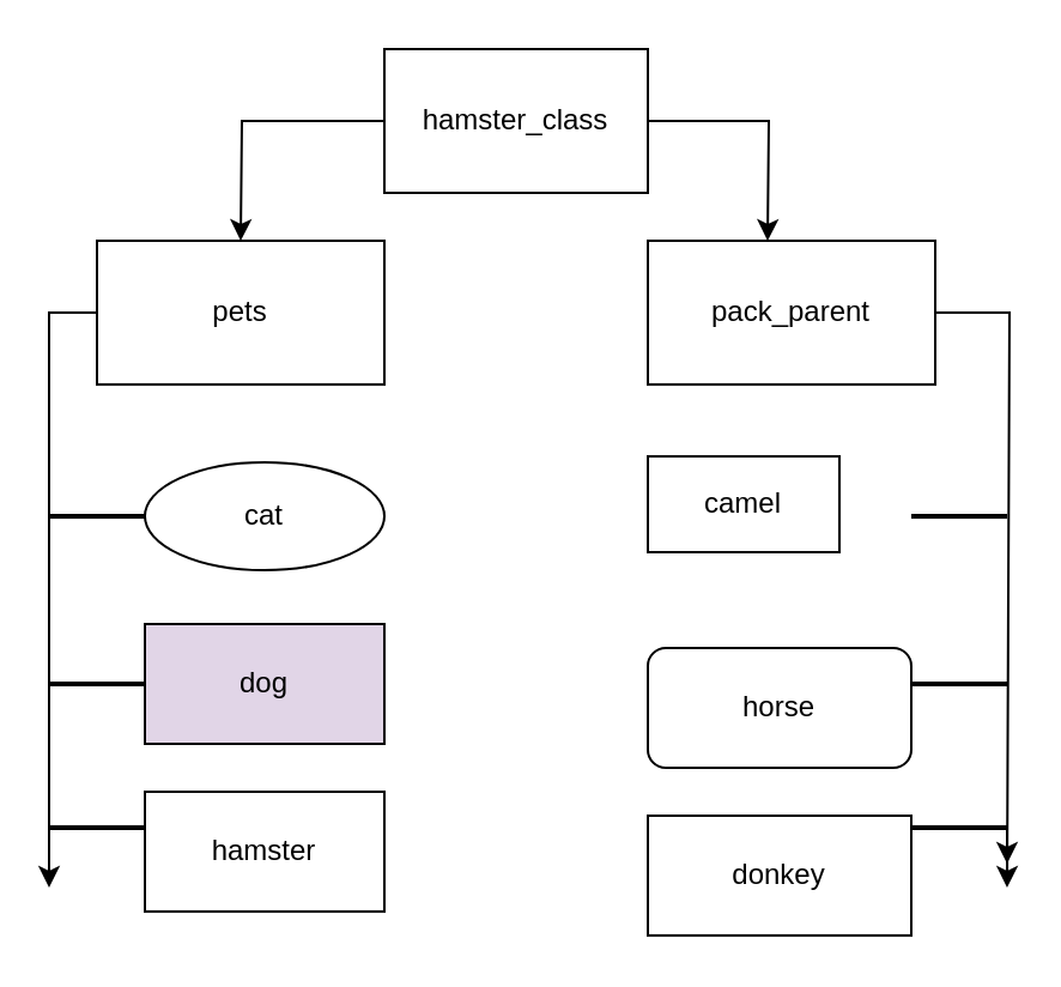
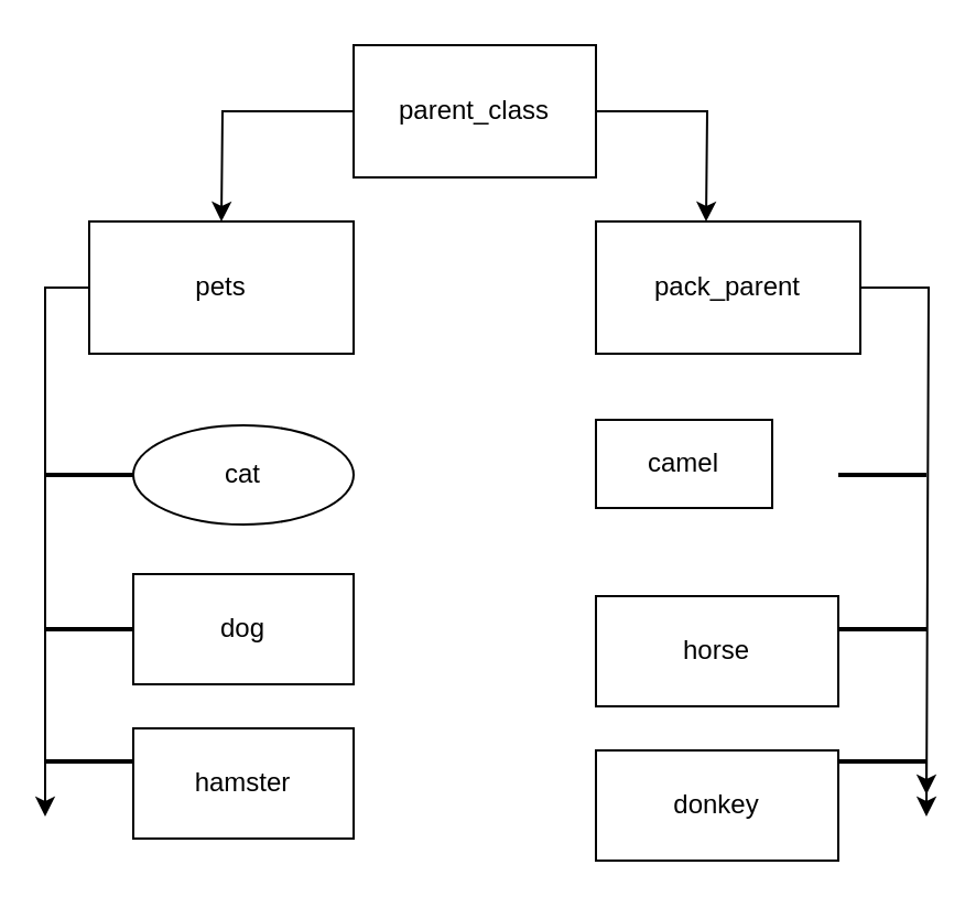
  <mxCell id="0" />
  <mxCell id="1" parent="0" />
  <mxCell id="2" style="edgeStyle=orthogonalEdgeStyle;rounded=0;orthogonalLoop=1;jettySize=auto;html=1;" edge="1" parent="1" source="4"><mxGeometry relative="1" as="geometry"><mxPoint x="320" y="100" as="targetPoint" /></mxGeometry></mxCell>
  <mxCell id="3" style="edgeStyle=orthogonalEdgeStyle;rounded=0;orthogonalLoop=1;jettySize=auto;html=1;" edge="1" parent="1" source="4"><mxGeometry relative="1" as="geometry"><mxPoint x="100" y="100" as="targetPoint" /></mxGeometry></mxCell>
- <mxCell id="4" value="&lt;font style=&quot;vertical-align: inherit;&quot;&gt;&lt;font style=&quot;vertical-align: inherit;&quot;&gt;hamster_class&lt;/font&gt;&lt;/font&gt;" style="rounded=0;whiteSpace=wrap;html=1;" vertex="1" parent="1"><mxGeometry x="160" y="20" width="110" height="60" as="geometry" /></mxCell>
+ <mxCell id="4" value="&lt;font style=&quot;vertical-align: inherit;&quot;&gt;&lt;font style=&quot;vertical-align: inherit;&quot;&gt;parent_class&lt;/font&gt;&lt;/font&gt;" style="rounded=0;whiteSpace=wrap;html=1;" vertex="1" parent="1"><mxGeometry x="160" y="20" width="110" height="60" as="geometry" /></mxCell>
  <mxCell id="5" style="edgeStyle=orthogonalEdgeStyle;rounded=0;orthogonalLoop=1;jettySize=auto;html=1;" edge="1" parent="1" source="6"><mxGeometry relative="1" as="geometry"><mxPoint x="420" y="370" as="targetPoint" /><Array as="points"><mxPoint x="421" y="130" /></Array></mxGeometry></mxCell>
  <mxCell id="6" value="&lt;font style=&quot;vertical-align: inherit;&quot;&gt;&lt;font style=&quot;vertical-align: inherit;&quot;&gt;&lt;font style=&quot;vertical-align: inherit;&quot;&gt;&lt;font style=&quot;vertical-align: inherit;&quot;&gt;&lt;font style=&quot;vertical-align: inherit;&quot;&gt;&lt;font style=&quot;vertical-align: inherit;&quot;&gt;pack_parent&lt;/font&gt;&lt;/font&gt;&lt;/font&gt;&lt;/font&gt;&lt;/font&gt;&lt;/font&gt;" style="rounded=0;whiteSpace=wrap;html=1;" vertex="1" parent="1"><mxGeometry x="270" y="100" width="120" height="60" as="geometry" /></mxCell>
  <mxCell id="7" style="edgeStyle=orthogonalEdgeStyle;rounded=0;orthogonalLoop=1;jettySize=auto;html=1;" edge="1" parent="1" source="8"><mxGeometry relative="1" as="geometry"><mxPoint x="20" y="370" as="targetPoint" /></mxGeometry></mxCell>
  <mxCell id="8" value="&lt;font style=&quot;vertical-align: inherit;&quot;&gt;&lt;font style=&quot;vertical-align: inherit;&quot;&gt;pets&lt;/font&gt;&lt;/font&gt;" style="rounded=0;whiteSpace=wrap;html=1;" vertex="1" parent="1"><mxGeometry x="40" y="100" width="120" height="60" as="geometry" /></mxCell>
  <mxCell id="9" value="" style="line;strokeWidth=2;html=1;" vertex="1" parent="1"><mxGeometry x="380" y="210" width="40" height="10" as="geometry" /></mxCell>
  <mxCell id="10" value="" style="line;strokeWidth=2;html=1;" vertex="1" parent="1"><mxGeometry x="380" y="280" width="40" height="10" as="geometry" /></mxCell>
  <mxCell id="11" style="edgeStyle=orthogonalEdgeStyle;rounded=0;orthogonalLoop=1;jettySize=auto;html=1;exitX=1;exitY=0.5;exitDx=0;exitDy=0;exitPerimeter=0;" edge="1" parent="1" source="12"><mxGeometry relative="1" as="geometry"><mxPoint x="420" y="360" as="targetPoint" /></mxGeometry></mxCell>
  <mxCell id="12" value="" style="line;strokeWidth=2;html=1;" vertex="1" parent="1"><mxGeometry x="380" y="340" width="40" height="10" as="geometry" /></mxCell>
  <mxCell id="13" value="&lt;font style=&quot;vertical-align: inherit;&quot;&gt;&lt;font style=&quot;vertical-align: inherit;&quot;&gt;сamel&lt;/font&gt;&lt;/font&gt;" style="rounded=0;whiteSpace=wrap;html=1;" vertex="1" parent="1"><mxGeometry x="270" y="190" width="80" height="40" as="geometry" /></mxCell>
- <mxCell id="14" value="&lt;font style=&quot;vertical-align: inherit;&quot;&gt;&lt;font style=&quot;vertical-align: inherit;&quot;&gt;horse&lt;/font&gt;&lt;/font&gt;" style="whiteSpace=wrap;html=1;rounded=1;" vertex="1" parent="1"><mxGeometry x="270" y="270" width="110" height="50" as="geometry" /></mxCell>
+ <mxCell id="14" value="&lt;font style=&quot;vertical-align: inherit;&quot;&gt;&lt;font style=&quot;vertical-align: inherit;&quot;&gt;horse&lt;/font&gt;&lt;/font&gt;" style="rounded=0;whiteSpace=wrap;html=1;" vertex="1" parent="1"><mxGeometry x="270" y="270" width="110" height="50" as="geometry" /></mxCell>
  <mxCell id="15" value="&lt;font style=&quot;vertical-align: inherit;&quot;&gt;&lt;font style=&quot;vertical-align: inherit;&quot;&gt;donkey&lt;/font&gt;&lt;/font&gt;" style="rounded=0;whiteSpace=wrap;html=1;" vertex="1" parent="1"><mxGeometry x="270" y="340" width="110" height="50" as="geometry" /></mxCell>
  <mxCell id="16" value="" style="line;strokeWidth=2;html=1;" vertex="1" parent="1"><mxGeometry x="20" y="210" width="40" height="10" as="geometry" /></mxCell>
  <mxCell id="17" value="" style="line;strokeWidth=2;html=1;" vertex="1" parent="1"><mxGeometry x="20" y="280" width="40" height="10" as="geometry" /></mxCell>
  <mxCell id="18" value="" style="line;strokeWidth=2;html=1;" vertex="1" parent="1"><mxGeometry x="20" y="340" width="40" height="10" as="geometry" /></mxCell>
  <mxCell id="19" value="&lt;font style=&quot;vertical-align: inherit;&quot;&gt;&lt;font style=&quot;vertical-align: inherit;&quot;&gt;сat&lt;/font&gt;&lt;/font&gt;" style="ellipse;whiteSpace=wrap;html=1;" vertex="1" parent="1"><mxGeometry x="60" y="192.5" width="100" height="45" as="geometry" /></mxCell>
- <mxCell id="20" value="&lt;font style=&quot;vertical-align: inherit;&quot;&gt;&lt;font style=&quot;vertical-align: inherit;&quot;&gt;dog&lt;/font&gt;&lt;/font&gt;" style="rounded=0;whiteSpace=wrap;html=1;fillColor=#e1d5e7;" vertex="1" parent="1"><mxGeometry x="60" y="260" width="100" height="50" as="geometry" /></mxCell>
+ <mxCell id="20" value="&lt;font style=&quot;vertical-align: inherit;&quot;&gt;&lt;font style=&quot;vertical-align: inherit;&quot;&gt;dog&lt;/font&gt;&lt;/font&gt;" style="rounded=0;whiteSpace=wrap;html=1;" vertex="1" parent="1"><mxGeometry x="60" y="260" width="100" height="50" as="geometry" /></mxCell>
  <mxCell id="21" value="&lt;font style=&quot;vertical-align: inherit;&quot;&gt;&lt;font style=&quot;vertical-align: inherit;&quot;&gt;hamster&lt;/font&gt;&lt;/font&gt;" style="rounded=0;whiteSpace=wrap;html=1;" vertex="1" parent="1"><mxGeometry x="60" y="330" width="100" height="50" as="geometry" /></mxCell>
